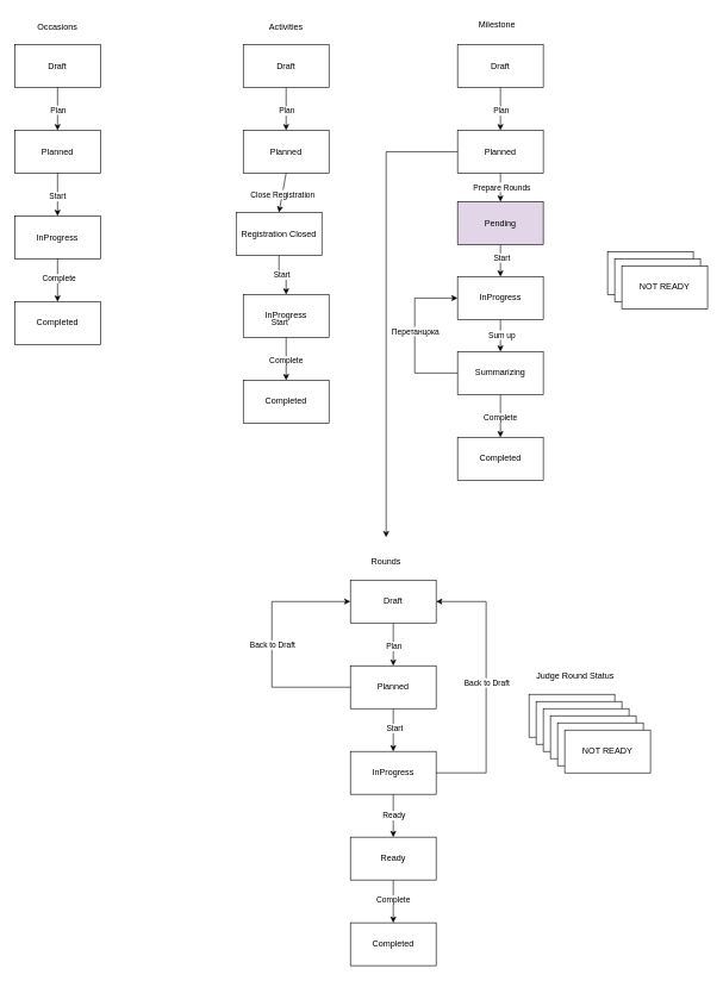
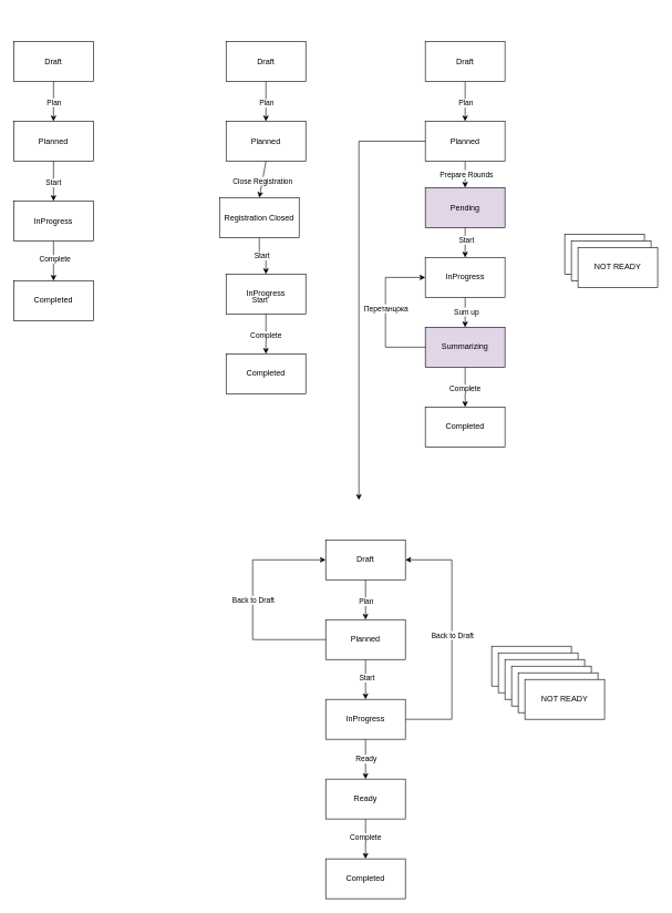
  <mxCell id="0" />
  <mxCell id="1" parent="0" />
  <mxCell id="2" value="Draft" style="rounded=0;whiteSpace=wrap;html=1;" vertex="1" parent="1"><mxGeometry x="20" y="62" width="120" height="60" as="geometry" /></mxCell>
- <mxCell id="3" value="Occasions" style="text;html=1;align=center;verticalAlign=middle;whiteSpace=wrap;rounded=0;" vertex="1" parent="1"><mxGeometry x="50" y="22" width="60" height="30" as="geometry" /></mxCell>
  <mxCell id="4" value="Planned" style="rounded=0;whiteSpace=wrap;html=1;" vertex="1" parent="1"><mxGeometry x="20" y="182" width="120" height="60" as="geometry" /></mxCell>
  <mxCell id="5" value="InProgress" style="rounded=0;whiteSpace=wrap;html=1;" vertex="1" parent="1"><mxGeometry x="20" y="302" width="120" height="60" as="geometry" /></mxCell>
  <mxCell id="6" value="Completed" style="rounded=0;whiteSpace=wrap;html=1;" vertex="1" parent="1"><mxGeometry x="20" y="422" width="120" height="60" as="geometry" /></mxCell>
  <mxCell id="7" value="" style="endArrow=classic;html=1;rounded=0;exitX=0.5;exitY=1;exitDx=0;exitDy=0;entryX=0.5;entryY=0;entryDx=0;entryDy=0;" edge="1" parent="1" source="2" target="4"><mxGeometry width="50" height="50" relative="1" as="geometry"><mxPoint x="290" y="392" as="sourcePoint" /><mxPoint x="340" y="342" as="targetPoint" /></mxGeometry></mxCell>
  <mxCell id="8" value="Plan" style="edgeLabel;html=1;align=center;verticalAlign=middle;resizable=0;points=[];" vertex="1" connectable="0" parent="7"><mxGeometry x="0.033" relative="1" as="geometry"><mxPoint as="offset" /></mxGeometry></mxCell>
  <mxCell id="9" value="" style="endArrow=classic;html=1;rounded=0;exitX=0.5;exitY=1;exitDx=0;exitDy=0;entryX=0.5;entryY=0;entryDx=0;entryDy=0;" edge="1" parent="1" source="4" target="5"><mxGeometry width="50" height="50" relative="1" as="geometry"><mxPoint x="290" y="392" as="sourcePoint" /><mxPoint x="340" y="342" as="targetPoint" /></mxGeometry></mxCell>
  <mxCell id="10" value="Start" style="edgeLabel;html=1;align=center;verticalAlign=middle;resizable=0;points=[];" vertex="1" connectable="0" parent="9"><mxGeometry x="0.067" y="-1" relative="1" as="geometry"><mxPoint as="offset" /></mxGeometry></mxCell>
  <mxCell id="11" value="" style="endArrow=classic;html=1;rounded=0;exitX=0.5;exitY=1;exitDx=0;exitDy=0;entryX=0.5;entryY=0;entryDx=0;entryDy=0;" edge="1" parent="1" source="5" target="6"><mxGeometry width="50" height="50" relative="1" as="geometry"><mxPoint x="290" y="392" as="sourcePoint" /><mxPoint x="340" y="342" as="targetPoint" /></mxGeometry></mxCell>
  <mxCell id="12" value="Complete" style="edgeLabel;html=1;align=center;verticalAlign=middle;resizable=0;points=[];" vertex="1" connectable="0" parent="11"><mxGeometry x="-0.1" y="1" relative="1" as="geometry"><mxPoint as="offset" /></mxGeometry></mxCell>
  <mxCell id="13" value="" style="edgeStyle=orthogonalEdgeStyle;rounded=0;orthogonalLoop=1;jettySize=auto;html=1;" edge="1" parent="1" source="15" target="25"><mxGeometry relative="1" as="geometry" /></mxCell>
  <mxCell id="14" value="Plan" style="edgeLabel;html=1;align=center;verticalAlign=middle;resizable=0;points=[];" vertex="1" connectable="0" parent="13"><mxGeometry x="0.067" relative="1" as="geometry"><mxPoint as="offset" /></mxGeometry></mxCell>
  <mxCell id="15" value="Draft" style="rounded=0;whiteSpace=wrap;html=1;" vertex="1" parent="1"><mxGeometry x="340" y="62" width="120" height="60" as="geometry" /></mxCell>
- <mxCell id="16" value="Activities" style="text;html=1;align=center;verticalAlign=middle;whiteSpace=wrap;rounded=0;" vertex="1" parent="1"><mxGeometry x="370" y="22" width="60" height="30" as="geometry" /></mxCell>
  <mxCell id="17" value="InProgress" style="rounded=0;whiteSpace=wrap;html=1;" vertex="1" parent="1"><mxGeometry x="340" y="412" width="120" height="60" as="geometry" /></mxCell>
  <mxCell id="18" value="Completed" style="rounded=0;whiteSpace=wrap;html=1;" vertex="1" parent="1"><mxGeometry x="340" y="532" width="120" height="60" as="geometry" /></mxCell>
  <mxCell id="19" value="" style="endArrow=classic;html=1;rounded=0;exitX=0.5;exitY=1;exitDx=0;exitDy=0;entryX=0.5;entryY=0;entryDx=0;entryDy=0;" edge="1" parent="1" source="17" target="18"><mxGeometry width="50" height="50" relative="1" as="geometry"><mxPoint x="290" y="622" as="sourcePoint" /><mxPoint x="340" y="572" as="targetPoint" /></mxGeometry></mxCell>
  <mxCell id="20" value="Complete" style="edgeLabel;html=1;align=center;verticalAlign=middle;resizable=0;points=[];" vertex="1" connectable="0" parent="19"><mxGeometry x="0.067" y="-1" relative="1" as="geometry"><mxPoint as="offset" /></mxGeometry></mxCell>
- <mxCell id="21" value="Milestone" style="text;html=1;align=center;verticalAlign=middle;resizable=0;points=[];autosize=1;strokeColor=none;fillColor=none;" vertex="1" parent="1"><mxGeometry x="660" y="20" width="70" height="30" as="geometry" /></mxCell>
  <mxCell id="22" value="" style="edgeStyle=orthogonalEdgeStyle;rounded=0;orthogonalLoop=1;jettySize=auto;html=1;exitX=0.5;exitY=1;exitDx=0;exitDy=0;" edge="1" parent="1" source="65" target="17"><mxGeometry relative="1" as="geometry"><mxPoint x="400" y="362" as="sourcePoint" /></mxGeometry></mxCell>
  <mxCell id="23" value="Start" style="edgeLabel;html=1;align=center;verticalAlign=middle;resizable=0;points=[];" vertex="1" connectable="0" parent="22"><mxGeometry x="-0.1" y="1" relative="1" as="geometry"><mxPoint x="-1" y="68" as="offset" /></mxGeometry></mxCell>
  <mxCell id="24" value="Start" style="edgeLabel;html=1;align=center;verticalAlign=middle;resizable=0;points=[];" vertex="1" connectable="0" parent="22"><mxGeometry x="-0.04" relative="1" as="geometry"><mxPoint as="offset" /></mxGeometry></mxCell>
  <mxCell id="25" value="Planned" style="rounded=0;whiteSpace=wrap;html=1;" vertex="1" parent="1"><mxGeometry x="340" y="182" width="120" height="60" as="geometry" /></mxCell>
  <mxCell id="26" value="" style="edgeStyle=orthogonalEdgeStyle;rounded=0;orthogonalLoop=1;jettySize=auto;html=1;" edge="1" parent="1" source="28" target="38"><mxGeometry relative="1" as="geometry" /></mxCell>
  <mxCell id="27" value="Plan" style="edgeLabel;html=1;align=center;verticalAlign=middle;resizable=0;points=[];" vertex="1" connectable="0" parent="26"><mxGeometry x="0.067" relative="1" as="geometry"><mxPoint as="offset" /></mxGeometry></mxCell>
  <mxCell id="28" value="Draft" style="rounded=0;whiteSpace=wrap;html=1;" vertex="1" parent="1"><mxGeometry x="640" y="62" width="120" height="60" as="geometry" /></mxCell>
  <mxCell id="29" value="" style="edgeStyle=orthogonalEdgeStyle;rounded=0;orthogonalLoop=1;jettySize=auto;html=1;" edge="1" parent="1" source="31"><mxGeometry relative="1" as="geometry"><mxPoint x="700" y="492" as="targetPoint" /></mxGeometry></mxCell>
  <mxCell id="30" value="Sum up" style="edgeLabel;html=1;align=center;verticalAlign=middle;resizable=0;points=[];" vertex="1" connectable="0" parent="29"><mxGeometry x="0.011" y="1" relative="1" as="geometry"><mxPoint y="-1" as="offset" /></mxGeometry></mxCell>
  <mxCell id="31" value="InProgress" style="rounded=0;whiteSpace=wrap;html=1;" vertex="1" parent="1"><mxGeometry x="640" y="387" width="120" height="60" as="geometry" /></mxCell>
  <mxCell id="32" value="Completed" style="rounded=0;whiteSpace=wrap;html=1;" vertex="1" parent="1"><mxGeometry x="640" y="612" width="120" height="60" as="geometry" /></mxCell>
  <mxCell id="33" value="" style="endArrow=classic;html=1;rounded=0;entryX=0.5;entryY=0;entryDx=0;entryDy=0;exitX=0.5;exitY=1;exitDx=0;exitDy=0;" edge="1" parent="1" target="32"><mxGeometry width="50" height="50" relative="1" as="geometry"><mxPoint x="700" y="552" as="sourcePoint" /><mxPoint x="640" y="547" as="targetPoint" /></mxGeometry></mxCell>
  <mxCell id="34" value="Complete" style="edgeLabel;html=1;align=center;verticalAlign=middle;resizable=0;points=[];" vertex="1" connectable="0" parent="33"><mxGeometry x="0.067" y="-1" relative="1" as="geometry"><mxPoint as="offset" /></mxGeometry></mxCell>
  <mxCell id="35" value="" style="edgeStyle=orthogonalEdgeStyle;rounded=0;orthogonalLoop=1;jettySize=auto;html=1;" edge="1" parent="1" source="38" target="63"><mxGeometry relative="1" as="geometry" /></mxCell>
  <mxCell id="36" value="&lt;span style=&quot;color: rgba(0, 0, 0, 0); font-family: monospace; font-size: 0px; text-align: start; background-color: rgb(251, 251, 251);&quot;&gt;%3CmxGraphModel%3E%3Croot%3E%3CmxCell%20id%3D%220%22%2F%3E%3CmxCell%20id%3D%221%22%20parent%3D%220%22%2F%3E%3CmxCell%20id%3D%222%22%20value%3D%22Prepare%20Rounds%22%20style%3D%22edgeLabel%3Bhtml%3D1%3Balign%3Dcenter%3BverticalAlign%3Dmiddle%3Bresizable%3D0%3Bpoints%3D%5B%5D%3B%22%20vertex%3D%221%22%20connectable%3D%220%22%20parent%3D%221%22%3E%3CmxGeometry%20x%3D%22641%22%20y%3D%22401%22%20as%3D%22geometry%22%2F%3E%3C%2FmxCell%3E%3C%2Froot%3E%3C%2FmxGraphModel%3EPre&lt;/span&gt;" style="edgeLabel;html=1;align=center;verticalAlign=middle;resizable=0;points=[];" vertex="1" connectable="0" parent="35"><mxGeometry x="-0.25" y="-1" relative="1" as="geometry"><mxPoint as="offset" /></mxGeometry></mxCell>
  <mxCell id="37" value="Prepare Rounds" style="edgeLabel;html=1;align=center;verticalAlign=middle;resizable=0;points=[];" vertex="1" connectable="0" parent="35"><mxGeometry x="-0.05" y="1" relative="1" as="geometry"><mxPoint as="offset" /></mxGeometry></mxCell>
  <mxCell id="38" value="Planned" style="rounded=0;whiteSpace=wrap;html=1;" vertex="1" parent="1"><mxGeometry x="640" y="182" width="120" height="60" as="geometry" /></mxCell>
  <mxCell id="39" value="" style="endArrow=classic;html=1;rounded=0;exitX=0;exitY=0.5;exitDx=0;exitDy=0;" edge="1" parent="1" source="38"><mxGeometry width="50" height="50" relative="1" as="geometry"><mxPoint x="290" y="392" as="sourcePoint" /><mxPoint x="540" y="752" as="targetPoint" /><Array as="points"><mxPoint x="540" y="212" /></Array></mxGeometry></mxCell>
- <mxCell id="40" value="Rounds" style="text;html=1;align=center;verticalAlign=middle;whiteSpace=wrap;rounded=0;" vertex="1" parent="1"><mxGeometry x="510" y="772" width="60" height="30" as="geometry" /></mxCell>
  <mxCell id="41" value="" style="edgeStyle=orthogonalEdgeStyle;rounded=0;orthogonalLoop=1;jettySize=auto;html=1;" edge="1" parent="1" source="43" target="48"><mxGeometry relative="1" as="geometry" /></mxCell>
  <mxCell id="42" value="Plan" style="edgeLabel;html=1;align=center;verticalAlign=middle;resizable=0;points=[];" vertex="1" connectable="0" parent="41"><mxGeometry x="0.067" relative="1" as="geometry"><mxPoint as="offset" /></mxGeometry></mxCell>
  <mxCell id="43" value="Draft" style="rounded=0;whiteSpace=wrap;html=1;" vertex="1" parent="1"><mxGeometry x="490" y="812" width="120" height="60" as="geometry" /></mxCell>
  <mxCell id="44" value="InProgress" style="rounded=0;whiteSpace=wrap;html=1;" vertex="1" parent="1"><mxGeometry x="490" y="1052" width="120" height="60" as="geometry" /></mxCell>
  <mxCell id="45" value="Completed" style="rounded=0;whiteSpace=wrap;html=1;" vertex="1" parent="1"><mxGeometry x="490" y="1292" width="120" height="60" as="geometry" /></mxCell>
  <mxCell id="46" value="" style="edgeStyle=orthogonalEdgeStyle;rounded=0;orthogonalLoop=1;jettySize=auto;html=1;" edge="1" parent="1" source="48" target="44"><mxGeometry relative="1" as="geometry" /></mxCell>
  <mxCell id="47" value="Start" style="edgeLabel;html=1;align=center;verticalAlign=middle;resizable=0;points=[];" vertex="1" connectable="0" parent="46"><mxGeometry x="-0.1" y="1" relative="1" as="geometry"><mxPoint as="offset" /></mxGeometry></mxCell>
  <mxCell id="48" value="Planned" style="rounded=0;whiteSpace=wrap;html=1;" vertex="1" parent="1"><mxGeometry x="490" y="932" width="120" height="60" as="geometry" /></mxCell>
  <mxCell id="49" value="NOT READY" style="rounded=0;whiteSpace=wrap;html=1;" vertex="1" parent="1"><mxGeometry x="740" y="972" width="120" height="60" as="geometry" /></mxCell>
- <mxCell id="50" value="Judge Round Status" style="text;html=1;align=center;verticalAlign=middle;whiteSpace=wrap;rounded=0;" vertex="1" parent="1"><mxGeometry x="740" y="932" width="130" height="30" as="geometry" /></mxCell>
  <mxCell id="51" value="NOT READY" style="rounded=0;whiteSpace=wrap;html=1;" vertex="1" parent="1"><mxGeometry x="750" y="982" width="120" height="60" as="geometry" /></mxCell>
  <mxCell id="52" value="NOT READY" style="rounded=0;whiteSpace=wrap;html=1;" vertex="1" parent="1"><mxGeometry x="760" y="992" width="120" height="60" as="geometry" /></mxCell>
  <mxCell id="53" value="NOT READY" style="rounded=0;whiteSpace=wrap;html=1;" vertex="1" parent="1"><mxGeometry x="770" y="1002" width="120" height="60" as="geometry" /></mxCell>
  <mxCell id="54" value="NOT READY" style="rounded=0;whiteSpace=wrap;html=1;" vertex="1" parent="1"><mxGeometry x="780" y="1012" width="120" height="60" as="geometry" /></mxCell>
  <mxCell id="55" value="NOT READY" style="rounded=0;whiteSpace=wrap;html=1;" vertex="1" parent="1"><mxGeometry x="790" y="1022" width="120" height="60" as="geometry" /></mxCell>
  <mxCell id="56" value="" style="edgeStyle=orthogonalEdgeStyle;rounded=0;orthogonalLoop=1;jettySize=auto;html=1;" edge="1" parent="1" source="58" target="45"><mxGeometry relative="1" as="geometry" /></mxCell>
  <mxCell id="57" value="Complete" style="edgeLabel;html=1;align=center;verticalAlign=middle;resizable=0;points=[];" vertex="1" connectable="0" parent="56"><mxGeometry x="-0.1" y="-1" relative="1" as="geometry"><mxPoint as="offset" /></mxGeometry></mxCell>
  <mxCell id="58" value="Ready" style="rounded=0;whiteSpace=wrap;html=1;" vertex="1" parent="1"><mxGeometry x="490" y="1172" width="120" height="60" as="geometry" /></mxCell>
  <mxCell id="59" value="" style="endArrow=classic;html=1;rounded=0;exitX=0.5;exitY=1;exitDx=0;exitDy=0;entryX=0.5;entryY=0;entryDx=0;entryDy=0;" edge="1" parent="1" source="44" target="58"><mxGeometry width="50" height="50" relative="1" as="geometry"><mxPoint x="290" y="1092" as="sourcePoint" /><mxPoint x="340" y="1042" as="targetPoint" /></mxGeometry></mxCell>
  <mxCell id="60" value="Ready" style="edgeLabel;html=1;align=center;verticalAlign=middle;resizable=0;points=[];" vertex="1" connectable="0" parent="59"><mxGeometry x="-0.033" relative="1" as="geometry"><mxPoint as="offset" /></mxGeometry></mxCell>
  <mxCell id="61" value="" style="edgeStyle=orthogonalEdgeStyle;rounded=0;orthogonalLoop=1;jettySize=auto;html=1;" edge="1" parent="1" source="63" target="31"><mxGeometry relative="1" as="geometry" /></mxCell>
  <mxCell id="62" value="Start" style="edgeLabel;html=1;align=center;verticalAlign=middle;resizable=0;points=[];" vertex="1" connectable="0" parent="61"><mxGeometry x="-0.2" y="1" relative="1" as="geometry"><mxPoint as="offset" /></mxGeometry></mxCell>
  <mxCell id="63" value="Pending" style="rounded=0;whiteSpace=wrap;html=1;fillColor=#e1d5e7;" vertex="1" parent="1"><mxGeometry x="640" y="282" width="120" height="60" as="geometry" /></mxCell>
- <mxCell id="64" value="Summarizing" style="rounded=0;whiteSpace=wrap;html=1;" vertex="1" parent="1"><mxGeometry x="640" y="492" width="120" height="60" as="geometry" /></mxCell>
+ <mxCell id="64" value="Summarizing" style="rounded=0;whiteSpace=wrap;html=1;fillColor=#e1d5e7;" vertex="1" parent="1"><mxGeometry x="640" y="492" width="120" height="60" as="geometry" /></mxCell>
  <mxCell id="65" value="Registration Closed" style="rounded=0;whiteSpace=wrap;html=1;" vertex="1" parent="1"><mxGeometry x="330" y="297" width="120" height="60" as="geometry" /></mxCell>
  <mxCell id="66" value="" style="endArrow=classic;html=1;rounded=0;exitX=0.5;exitY=1;exitDx=0;exitDy=0;entryX=0.5;entryY=0;entryDx=0;entryDy=0;" edge="1" parent="1" source="25" target="65"><mxGeometry width="50" height="50" relative="1" as="geometry"><mxPoint x="830" y="382" as="sourcePoint" /><mxPoint x="880" y="332" as="targetPoint" /></mxGeometry></mxCell>
  <mxCell id="67" value="Close Registration" style="edgeLabel;html=1;align=center;verticalAlign=middle;resizable=0;points=[];" vertex="1" connectable="0" parent="66"><mxGeometry x="0.067" relative="1" as="geometry"><mxPoint as="offset" /></mxGeometry></mxCell>
  <mxCell id="68" value="" style="endArrow=classic;html=1;rounded=0;exitX=1;exitY=0.5;exitDx=0;exitDy=0;entryX=1;entryY=0.5;entryDx=0;entryDy=0;" edge="1" parent="1" source="44" target="43"><mxGeometry width="50" height="50" relative="1" as="geometry"><mxPoint x="830" y="1182" as="sourcePoint" /><mxPoint x="680" y="962" as="targetPoint" /><Array as="points"><mxPoint x="680" y="1082" /><mxPoint x="680" y="842" /></Array></mxGeometry></mxCell>
  <mxCell id="69" value="Back to Draft" style="edgeLabel;html=1;align=center;verticalAlign=middle;resizable=0;points=[];" vertex="1" connectable="0" parent="68"><mxGeometry x="0.038" relative="1" as="geometry"><mxPoint as="offset" /></mxGeometry></mxCell>
  <mxCell id="70" value="NOT READY" style="rounded=0;whiteSpace=wrap;html=1;" vertex="1" parent="1"><mxGeometry x="850" y="352" width="120" height="60" as="geometry" /></mxCell>
  <mxCell id="71" value="NOT READY" style="rounded=0;whiteSpace=wrap;html=1;" vertex="1" parent="1"><mxGeometry x="860" y="362" width="120" height="60" as="geometry" /></mxCell>
  <mxCell id="72" value="NOT READY" style="rounded=0;whiteSpace=wrap;html=1;" vertex="1" parent="1"><mxGeometry x="870" y="372" width="120" height="60" as="geometry" /></mxCell>
  <mxCell id="73" value="" style="endArrow=classic;html=1;rounded=0;exitX=0;exitY=0.5;exitDx=0;exitDy=0;entryX=0;entryY=0.5;entryDx=0;entryDy=0;" edge="1" parent="1" source="48" target="43"><mxGeometry width="50" height="50" relative="1" as="geometry"><mxPoint x="330" y="962" as="sourcePoint" /><mxPoint x="380" y="842" as="targetPoint" /><Array as="points"><mxPoint x="380" y="962" /><mxPoint x="380" y="842" /></Array></mxGeometry></mxCell>
  <mxCell id="74" value="Back to Draft" style="edgeLabel;html=1;align=center;verticalAlign=middle;resizable=0;points=[];" vertex="1" connectable="0" parent="73"><mxGeometry relative="1" as="geometry"><mxPoint as="offset" /></mxGeometry></mxCell>
  <mxCell id="75" value="" style="endArrow=classic;html=1;rounded=0;exitX=0;exitY=0.5;exitDx=0;exitDy=0;entryX=0;entryY=0.5;entryDx=0;entryDy=0;" edge="1" parent="1" source="64" target="31"><mxGeometry width="50" height="50" relative="1" as="geometry"><mxPoint x="830" y="652" as="sourcePoint" /><mxPoint x="580" y="412" as="targetPoint" /><Array as="points"><mxPoint x="580" y="522" /><mxPoint x="580" y="417" /></Array></mxGeometry></mxCell>
  <mxCell id="76" value="Перетанцока" style="edgeLabel;html=1;align=center;verticalAlign=middle;resizable=0;points=[];" vertex="1" connectable="0" parent="75"><mxGeometry x="0.058" relative="1" as="geometry"><mxPoint as="offset" /></mxGeometry></mxCell>
